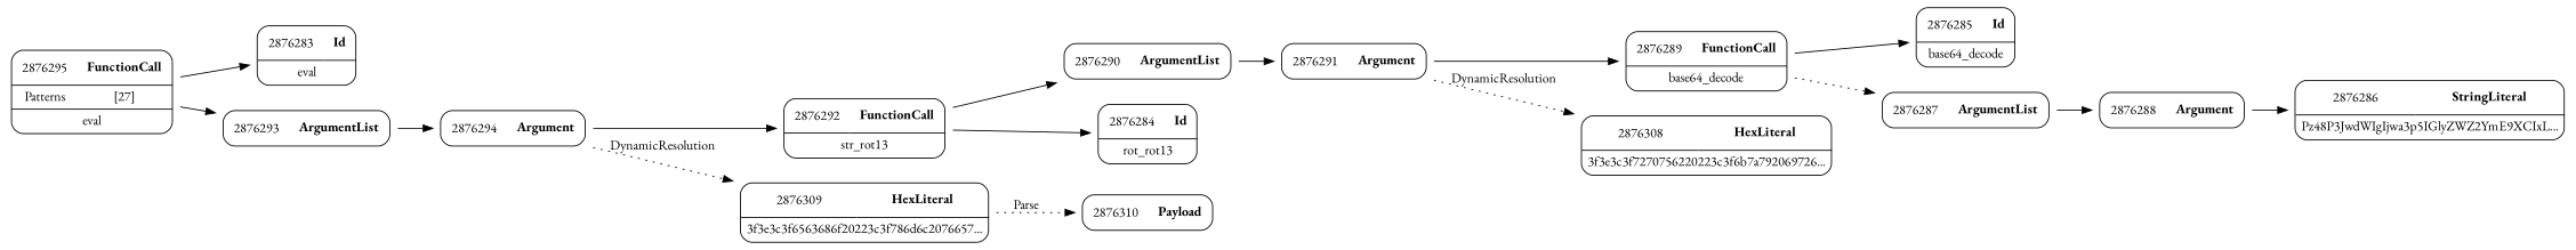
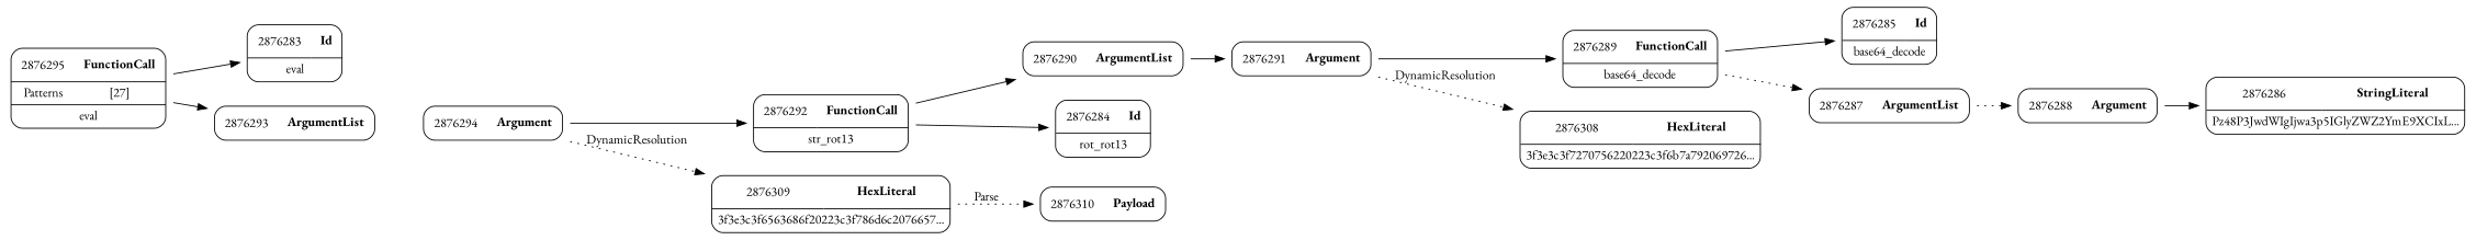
  digraph {
    fontname="EB Garamond"
    rankdir=LR
    node [fontname="EB Garamond" shape=none]
    edge [fontname="EB Garamond" weight=2]
    n1 [label=<<TABLE border='1' cellspacing='0' cellpadding='10' style='rounded' ><TR><TD border='0'>2876291</TD><TD border='0'><B>Argument</B></TD></TR></TABLE>>]
    n2 [label=<<TABLE border='1' cellspacing='0' cellpadding='10' style='rounded' ><TR><TD border='0'>2876289</TD><TD border='0'><B>FunctionCall</B></TD></TR><HR/><TR><TD border='0' cellpadding='5' colspan='2'>base64_decode</TD></TR></TABLE>>]
    n3 [label=<<TABLE border='1' cellspacing='0' cellpadding='10' style='rounded' ><TR><TD border='0'>2876308</TD><TD border='0'><B>HexLiteral</B></TD></TR><HR/><TR><TD border='0' cellpadding='5' colspan='2'>3f3e3c3f7270756220223c3f6b7a792069726...</TD></TR></TABLE>>]
    n4 [label=<<TABLE border='1' cellspacing='0' cellpadding='10' style='rounded' ><TR><TD border='0'>2876285</TD><TD border='0'><B>Id</B></TD></TR><HR/><TR><TD border='0' cellpadding='5' colspan='2'>base64_decode</TD></TR></TABLE>>]
    n5 [label=<<TABLE border='1' cellspacing='0' cellpadding='10' style='rounded' ><TR><TD border='0'>2876287</TD><TD border='0'><B>ArgumentList</B></TD></TR></TABLE>>]
    n6 [label=<<TABLE border='1' cellspacing='0' cellpadding='10' style='rounded' ><TR><TD border='0'>2876288</TD><TD border='0'><B>Argument</B></TD></TR></TABLE>>]
    n7 [label=<<TABLE border='1' cellspacing='0' cellpadding='10' style='rounded' ><TR><TD border='0'>2876290</TD><TD border='0'><B>ArgumentList</B></TD></TR></TABLE>>]
    n8 [label=<<TABLE border='1' cellspacing='0' cellpadding='10' style='rounded' ><TR><TD border='0'>2876286</TD><TD border='0'><B>StringLiteral</B></TD></TR><HR/><TR><TD border='0' cellpadding='5' colspan='2'>Pz48P3JwdWIgIjwa3p5IGlyZWZ2YmE9XCIxL...</TD></TR></TABLE>>]
    n9 [label=<<TABLE border='1' cellspacing='0' cellpadding='10' style='rounded' ><TR><TD border='0'>2876295</TD><TD border='0'><B>FunctionCall</B></TD></TR><HR/><TR><TD border='0' cellpadding='5'>Patterns</TD><TD border='0' cellpadding='5'>[27]</TD></TR><HR/><TR><TD border='0' cellpadding='5' colspan='2'>eval</TD></TR></TABLE>>]
    n10 [label=<<TABLE border='1' cellspacing='0' cellpadding='10' style='rounded' ><TR><TD border='0'>2876283</TD><TD border='0'><B>Id</B></TD></TR><HR/><TR><TD border='0' cellpadding='5' colspan='2'>eval</TD></TR></TABLE>>]
    n11 [label=<<TABLE border='1' cellspacing='0' cellpadding='10' style='rounded' ><TR><TD border='0'>2876293</TD><TD border='0'><B>ArgumentList</B></TD></TR></TABLE>>]
    n12 [label=<<TABLE border='1' cellspacing='0' cellpadding='10' style='rounded' ><TR><TD border='0'>2876294</TD><TD border='0'><B>Argument</B></TD></TR></TABLE>>]
    n13 [label=<<TABLE border='1' cellspacing='0' cellpadding='10' style='rounded' ><TR><TD border='0'>2876292</TD><TD border='0'><B>FunctionCall</B></TD></TR><HR/><TR><TD border='0' cellpadding='5' colspan='2'>str_rot13</TD></TR></TABLE>>]
    n14 [label=<<TABLE border='1' cellspacing='0' cellpadding='10' style='rounded' ><TR><TD border='0'>2876309</TD><TD border='0'><B>HexLiteral</B></TD></TR><HR/><TR><TD border='0' cellpadding='5' colspan='2'>3f3e3c3f6563686f20223c3f786d6c2076657...</TD></TR></TABLE>>]
    n15 [label=<<TABLE border='1' cellspacing='0' cellpadding='10' style='rounded' ><TR><TD border='0'>2876284</TD><TD border='0'><B>Id</B></TD></TR><HR/><TR><TD border='0' cellpadding='5' colspan='2'>rot_rot13</TD></TR></TABLE>>]
    n16 [label=<<TABLE border='1' cellspacing='0' cellpadding='10' style='rounded' ><TR><TD border='0'>2876310</TD><TD border='0'><B>Payload</B></TD></TR></TABLE>>]
    n1 -> n2
    n1 -> n3 [label=DynamicResolution style=dotted weight=""]
    n2 -> n4
    n2 -> n5 [style=dotted]
-   n5 -> n6
+   n5 -> n6 [style=dotted]
    n6 -> n8
    n7 -> n1
    n9 -> n10
    n9 -> n11
-   n11 -> n12
    n12 -> n13
    n12 -> n14 [label=DynamicResolution style=dotted weight=""]
    n13 -> n7
    n13 -> n15
    n14 -> n16 [label=Parse style=dotted weight=""]
  }
